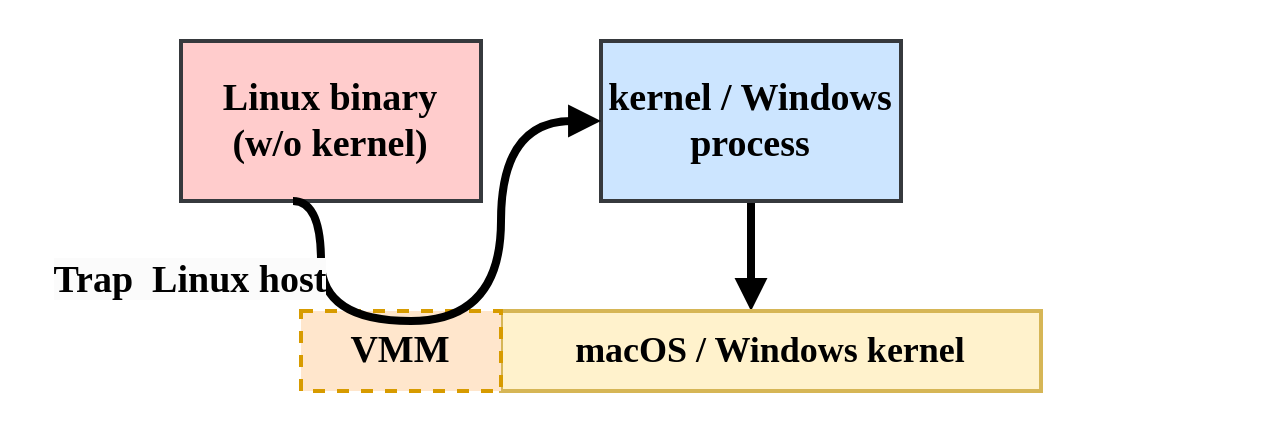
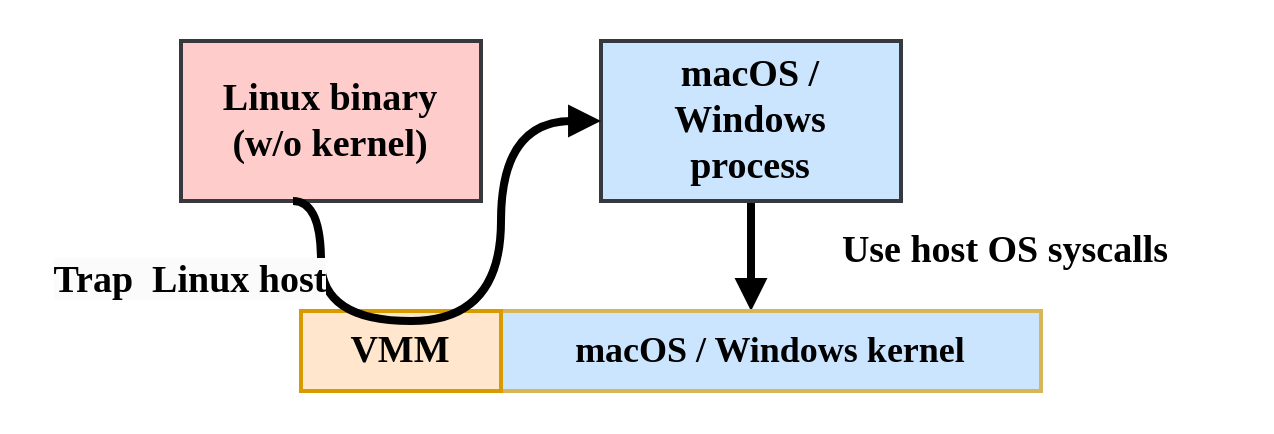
  <mxCell id="0" />
  <mxCell id="1" parent="0" />
  <mxCell id="2" value="Linux binary&#10;(w/o kernel)" style="whiteSpace=wrap;strokeWidth=2;fillColor=#ffcccc;strokeColor=#36393d;fontFamily=Verdana;fontStyle=1;fontSize=19;" vertex="1" parent="1"><mxGeometry x="90" y="20" width="150" height="80" as="geometry" /></mxCell>
  <mxCell id="3" value="" style="edgeStyle=orthogonalEdgeStyle;rounded=0;orthogonalLoop=1;jettySize=auto;html=1;strokeWidth=4;endArrow=block;endFill=1;entryX=0.25;entryY=0;entryDx=0;entryDy=0;" edge="1" parent="1" source="4"><mxGeometry relative="1" as="geometry"><mxPoint x="375" y="155" as="targetPoint" /></mxGeometry></mxCell>
- <mxCell id="4" value="kernel / Windows&#10;process" style="whiteSpace=wrap;strokeWidth=2;fillColor=#cce5ff;strokeColor=#36393d;fontFamily=Verdana;fontStyle=1;fontSize=19;" vertex="1" parent="1"><mxGeometry x="300" y="20" width="150" height="80" as="geometry" /></mxCell>
- <mxCell id="5" value="macOS / Windows kernel" style="whiteSpace=wrap;strokeWidth=2;fillColor=#fff2cc;strokeColor=#d6b656;fontFamily=Verdana;fontStyle=1;fontSize=18;" vertex="1" parent="1"><mxGeometry x="250" y="155" width="270" height="40" as="geometry" /></mxCell>
- <mxCell id="6" value="VMM" style="whiteSpace=wrap;strokeWidth=2;fillColor=#ffe6cc;strokeColor=#d79b00;fontFamily=Verdana;fontStyle=1;fontSize=19;dashed=1;" vertex="1" parent="1"><mxGeometry x="150" y="155" width="100" height="40" as="geometry" /></mxCell>
+ <mxCell id="4" value="macOS / Windows&#10;process" style="whiteSpace=wrap;strokeWidth=2;fillColor=#cce5ff;strokeColor=#36393d;fontFamily=Verdana;fontStyle=1;fontSize=19;" vertex="1" parent="1"><mxGeometry x="300" y="20" width="150" height="80" as="geometry" /></mxCell>
+ <mxCell id="5" value="macOS / Windows kernel" style="whiteSpace=wrap;strokeWidth=2;fillColor=#cce5ff;strokeColor=#d6b656;fontFamily=Verdana;fontStyle=1;fontSize=18;" vertex="1" parent="1"><mxGeometry x="250" y="155" width="270" height="40" as="geometry" /></mxCell>
+ <mxCell id="6" value="VMM" style="whiteSpace=wrap;strokeWidth=2;fillColor=#ffe6cc;strokeColor=#d79b00;fontFamily=Verdana;fontStyle=1;fontSize=19;" vertex="1" parent="1"><mxGeometry x="150" y="155" width="100" height="40" as="geometry" /></mxCell>
  <mxCell id="7" value="" style="rounded=0;orthogonalLoop=1;jettySize=auto;html=1;strokeWidth=4;endArrow=block;endFill=1;entryX=0;entryY=0.5;entryDx=0;entryDy=0;edgeStyle=orthogonalEdgeStyle;exitX=0.5;exitY=1;exitDx=0;exitDy=0;curved=1;" edge="1" parent="1" target="4"><mxGeometry relative="1" as="geometry"><mxPoint x="146" y="100" as="sourcePoint" /><mxPoint x="263.5" y="100" as="targetPoint" /><Array as="points"><mxPoint x="160" y="100" /><mxPoint x="160" y="160" /><mxPoint x="250" y="160" /><mxPoint x="250" y="60" /></Array></mxGeometry></mxCell>
  <mxCell id="8" value="&lt;span style=&quot;color: rgb(0, 0, 0); font-family: Verdana; font-size: 19px; font-style: normal; font-variant-ligatures: normal; font-variant-caps: normal; font-weight: 700; letter-spacing: normal; orphans: 2; text-indent: 0px; text-transform: none; widows: 2; word-spacing: 0px; -webkit-text-stroke-width: 0px; background-color: rgb(251, 251, 251); text-decoration-thickness: initial; text-decoration-style: initial; text-decoration-color: initial; float: none; display: inline !important;&quot;&gt;Trap&amp;nbsp; Linux host&lt;/span&gt;" style="text;whiteSpace=wrap;html=1;fontSize=18;align=center;verticalAlign=middle;" vertex="1" parent="1"><mxGeometry x="20" y="125" width="150" height="30" as="geometry" /></mxCell>
+ <mxCell id="9" value="&lt;font face=&quot;Verdana&quot;&gt;&lt;span style=&quot;font-size: 19px;&quot;&gt;&lt;b&gt;Use host OS syscalls&lt;/b&gt;&lt;/span&gt;&lt;/font&gt;" style="text;whiteSpace=wrap;html=1;fontSize=18;align=center;verticalAlign=middle;" vertex="1" parent="1"><mxGeometry x="390" y="110" width="225" height="30" as="geometry" /></mxCell>
